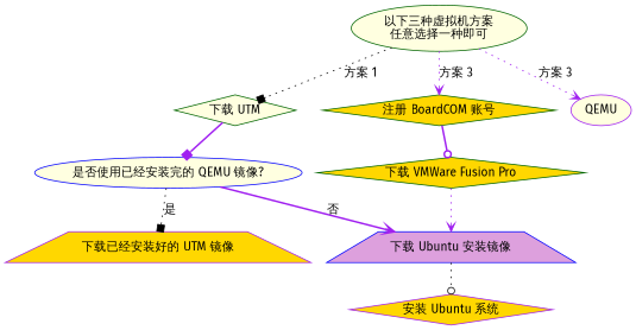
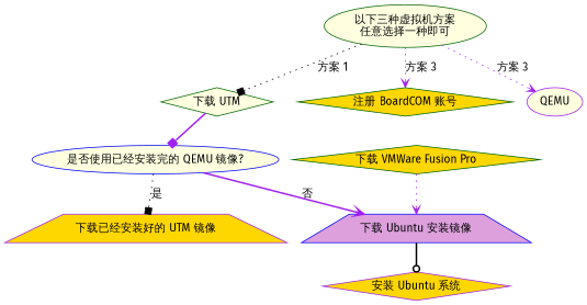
  digraph {
    fontname="Fira Sans"
    node [color=darkgreen fillcolor=lightyellow fontname="Fira Sans" shape=diamond style=filled]
    edge [arrowhead=vee color=purple fontname="Fira Sans" style=dotted]
    n1 [label="以下三种虚拟机方案\n任意选择一种即可" shape=ellipse]
    n2 [label="下载 UTM" url="https://mac.getutm.app/"]
    n3 [fillcolor=gold label="注册 BoardCOM 账号" url="https://support.broadcom.com/"]
    n4 [color=purple label=QEMU shape=ellipse url="https://ucas-ctf.github.io/posts/setup-env-on-macOS#qemu-方案"]
    n5 [color=blue label="是否使用已经安装完的 QEMU 镜像?" shape=ellipse]
    n6 [fillcolor=gold label="下载 VMWare Fusion Pro" url="https://support.broadcom.com/group/ecx/productdownloads?subfamily=VMware%20Fusion"]
    n7 [color=blue fillcolor=plum label="下载 Ubuntu 安装镜像" shape=trapezium]
    n8 [color=purple fillcolor=gold label="下载已经安装好的 UTM 镜像" shape=trapezium]
    n9 [color=purple fillcolor=gold label="安装 Ubuntu 系统"]
    n1 -> n2 [arrowhead=box color=black label="方案 1"]
    n1 -> n3 [label="方案 3"]
    n1 -> n4 [label="方案 3"]
    n2 -> n5 [arrowhead=box style=bold]
-   n3 -> n6 [arrowhead=odot style=bold]
    n5 -> n7 [label="否" style=bold]
    n5 -> n8 [arrowhead=box color=black label="是"]
    n6 -> n7
-   n7 -> n9 [arrowhead=odot color=black]
+   n7 -> n9 [arrowhead=odot color=black style=bold]
  }
